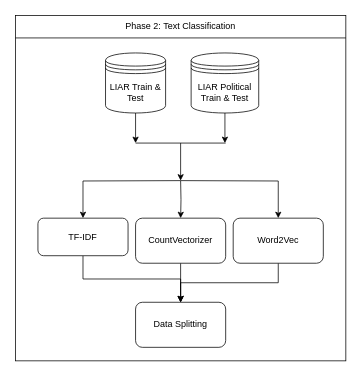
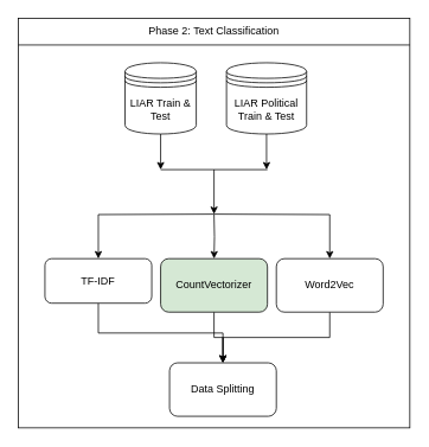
  <mxCell id="0" />
  <mxCell id="1" parent="0" />
  <mxCell id="2" value="" style="group" vertex="1" connectable="0" parent="1"><mxGeometry x="20" y="20" width="440" height="460" as="geometry" /></mxCell>
  <mxCell id="3" value="" style="rounded=0;whiteSpace=wrap;html=1;" vertex="1" parent="2"><mxGeometry width="440" height="460" as="geometry" /></mxCell>
  <mxCell id="4" value="" style="endArrow=none;html=1;rounded=0;" edge="1" parent="2"><mxGeometry width="50" height="50" relative="1" as="geometry"><mxPoint y="30" as="sourcePoint" /><mxPoint x="440" y="30" as="targetPoint" /><Array as="points" /></mxGeometry></mxCell>
  <mxCell id="5" value="Phase 2: Text Classification" style="text;html=1;strokeColor=none;fillColor=none;align=center;verticalAlign=middle;whiteSpace=wrap;rounded=0;" vertex="1" parent="2"><mxGeometry x="140" width="160" height="30" as="geometry" /></mxCell>
  <mxCell id="6" style="edgeStyle=orthogonalEdgeStyle;rounded=0;orthogonalLoop=1;jettySize=auto;html=1;exitX=0.5;exitY=1;exitDx=0;exitDy=0;entryX=0.5;entryY=0;entryDx=0;entryDy=0;" edge="1" parent="1" source="7" target="15"><mxGeometry relative="1" as="geometry" /></mxCell>
  <mxCell id="7" value="TF-IDF" style="rounded=1;whiteSpace=wrap;html=1;" vertex="1" parent="1"><mxGeometry x="50" y="290" width="120" height="50" as="geometry" /></mxCell>
  <mxCell id="8" style="edgeStyle=orthogonalEdgeStyle;rounded=0;orthogonalLoop=1;jettySize=auto;html=1;exitX=0.5;exitY=1;exitDx=0;exitDy=0;entryX=0.5;entryY=0;entryDx=0;entryDy=0;" edge="1" parent="1" source="9" target="15"><mxGeometry relative="1" as="geometry" /></mxCell>
- <mxCell id="9" value="CountVectorizer" style="rounded=1;whiteSpace=wrap;html=1;" vertex="1" parent="1"><mxGeometry x="180" y="290" width="120" height="60" as="geometry" /></mxCell>
+ <mxCell id="9" value="CountVectorizer" style="rounded=1;whiteSpace=wrap;html=1;fillColor=#d5e8d4;" vertex="1" parent="1"><mxGeometry x="180" y="290" width="120" height="60" as="geometry" /></mxCell>
  <mxCell id="10" style="edgeStyle=orthogonalEdgeStyle;rounded=0;orthogonalLoop=1;jettySize=auto;html=1;exitX=0.5;exitY=1;exitDx=0;exitDy=0;entryX=0.5;entryY=0;entryDx=0;entryDy=0;" edge="1" parent="1" source="11" target="15"><mxGeometry relative="1" as="geometry" /></mxCell>
  <mxCell id="11" value="Word2Vec" style="rounded=1;whiteSpace=wrap;html=1;" vertex="1" parent="1"><mxGeometry x="310" y="290" width="120" height="60" as="geometry" /></mxCell>
  <mxCell id="12" style="edgeStyle=orthogonalEdgeStyle;rounded=0;orthogonalLoop=1;jettySize=auto;html=1;exitX=0.5;exitY=1;exitDx=0;exitDy=0;entryX=0.5;entryY=0;entryDx=0;entryDy=0;" edge="1" parent="1" target="7"><mxGeometry relative="1" as="geometry"><mxPoint x="240" y="240" as="sourcePoint" /></mxGeometry></mxCell>
  <mxCell id="13" style="edgeStyle=orthogonalEdgeStyle;rounded=0;orthogonalLoop=1;jettySize=auto;html=1;exitX=0.5;exitY=1;exitDx=0;exitDy=0;" edge="1" parent="1" target="9"><mxGeometry relative="1" as="geometry"><mxPoint x="240" y="240" as="sourcePoint" /></mxGeometry></mxCell>
  <mxCell id="14" style="edgeStyle=orthogonalEdgeStyle;rounded=0;orthogonalLoop=1;jettySize=auto;html=1;exitX=0.5;exitY=1;exitDx=0;exitDy=0;entryX=0.5;entryY=0;entryDx=0;entryDy=0;" edge="1" parent="1" target="11"><mxGeometry relative="1" as="geometry"><mxPoint x="240" y="240" as="sourcePoint" /></mxGeometry></mxCell>
- <mxCell id="15" value="Data Splitting" style="rounded=1;whiteSpace=wrap;html=1;" vertex="1" parent="1"><mxGeometry x="180" y="402" width="120" height="60" as="geometry" /></mxCell>
+ <mxCell id="15" value="Data Splitting" style="rounded=1;whiteSpace=wrap;html=1;" vertex="1" parent="1"><mxGeometry x="190" y="407" width="120" height="60" as="geometry" /></mxCell>
  <mxCell id="16" style="edgeStyle=orthogonalEdgeStyle;rounded=0;orthogonalLoop=1;jettySize=auto;html=1;exitX=0.5;exitY=1;exitDx=0;exitDy=0;" edge="1" parent="1" source="17"><mxGeometry relative="1" as="geometry"><mxPoint x="180" y="190" as="targetPoint" /><Array as="points"><mxPoint x="180" y="190" /></Array></mxGeometry></mxCell>
  <mxCell id="17" value="LIAR Train &amp;amp; Test" style="shape=datastore;whiteSpace=wrap;html=1;" vertex="1" parent="1"><mxGeometry x="140" y="70" width="80" height="80" as="geometry" /></mxCell>
  <mxCell id="18" style="edgeStyle=orthogonalEdgeStyle;rounded=0;orthogonalLoop=1;jettySize=auto;html=1;exitX=0.5;exitY=1;exitDx=0;exitDy=0;" edge="1" parent="1"><mxGeometry relative="1" as="geometry"><mxPoint x="299" y="190" as="targetPoint" /><mxPoint x="299" y="150" as="sourcePoint" /><Array as="points"><mxPoint x="299" y="190" /></Array></mxGeometry></mxCell>
  <mxCell id="19" value="LIAR Political Train &amp;amp; Test" style="shape=datastore;whiteSpace=wrap;html=1;" vertex="1" parent="1"><mxGeometry x="254" y="70" width="90" height="80" as="geometry" /></mxCell>
  <mxCell id="20" value="" style="endArrow=none;html=1;rounded=0;" edge="1" parent="1"><mxGeometry width="50" height="50" relative="1" as="geometry"><mxPoint x="180" y="190" as="sourcePoint" /><mxPoint x="300" y="190" as="targetPoint" /></mxGeometry></mxCell>
  <mxCell id="21" value="" style="endArrow=classic;html=1;rounded=0;" edge="1" parent="1"><mxGeometry width="50" height="50" relative="1" as="geometry"><mxPoint x="240" y="190" as="sourcePoint" /><mxPoint x="240" y="240" as="targetPoint" /></mxGeometry></mxCell>
